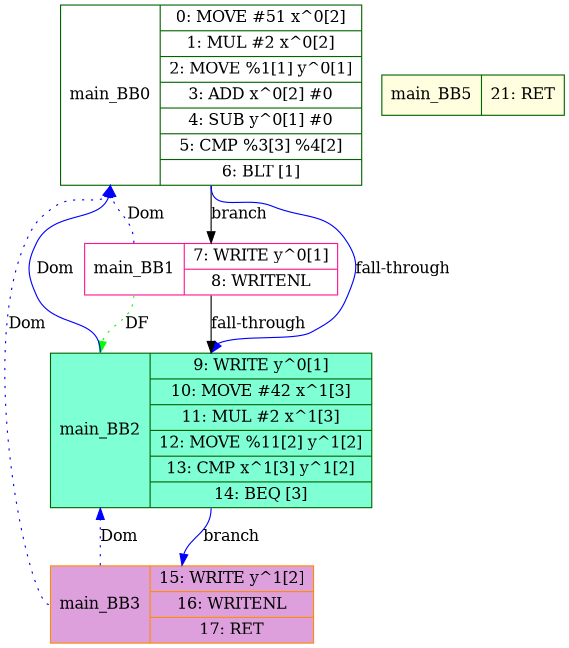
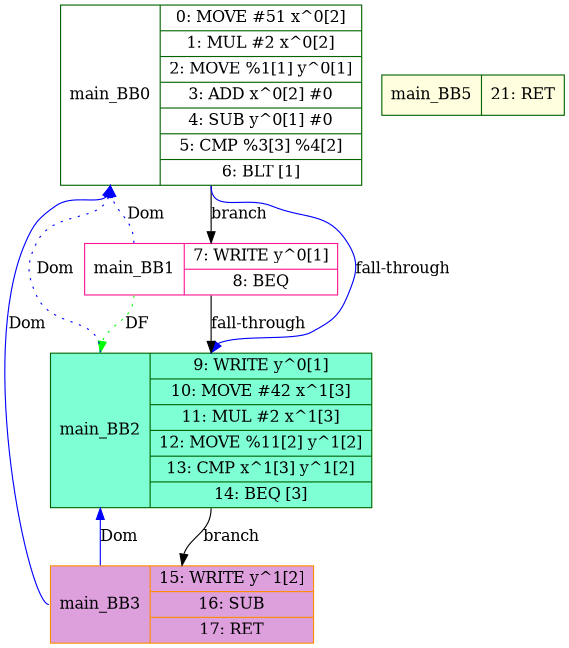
  digraph {
    node [color=darkgreen fillcolor=white shape=record style=filled]
    edge [headport=b tailport=b color=blue style=dotted]
    n1 [label="<b>main_BB0| {0: MOVE #51 x^0[2]|1: MUL #2 x^0[2]|2: MOVE %1[1] y^0[1]|3: ADD x^0[2] #0|4: SUB y^0[1] #0|5: CMP %3[3] %4[2]|6: BLT [1]}"]
-   n2 [color=deeppink label="<b>main_BB1| {7: WRITE y^0[1]|8: WRITENL }"]
+   n2 [color=deeppink label="<b>main_BB1| {7: WRITE y^0[1]|8: BEQ }"]
    n3 [fillcolor=aquamarine label="<b>main_BB2| {9: WRITE y^0[1]|10: MOVE #42 x^1[3]|11: MUL #2 x^1[3]|12: MOVE %11[2] y^1[2]|13: CMP x^1[3] y^1[2]|14: BEQ [3]}"]
-   n4 [color=darkorange fillcolor=plum label="<b>main_BB3| {15: WRITE y^1[2]|16: WRITENL |17: RET }"]
+   n4 [color=darkorange fillcolor=plum label="<b>main_BB3| {15: WRITE y^1[2]|16: SUB |17: RET }"]
    n5 [fillcolor=lightyellow label="<b>main_BB5| {21: RET }"]
    n1 -> n2 [headport=n label=branch tailport=s color="" style=""]
    n1 -> n3 [headport=n label="fall-through" tailport=s style=""]
    n2 -> n1 [label=Dom]
    n2 -> n3 [headport=n label="fall-through" tailport=s color="" style=""]
    n2 -> n3 [color=green label=DF]
-   n3 -> n1 [label=Dom style=solid]
-   n3 -> n4 [headport=n label=branch tailport=s style=""]
-   n4 -> n1 [label=Dom]
-   n4 -> n3 [label=Dom]
+   n3 -> n1 [label=Dom]
+   n3 -> n4 [headport=n label=branch tailport=s color="" style=""]
+   n4 -> n1 [label=Dom style=solid]
+   n4 -> n3 [label=Dom style=solid]
  }
